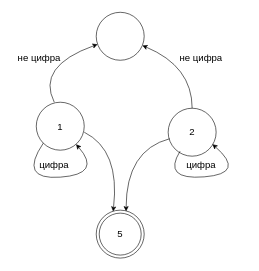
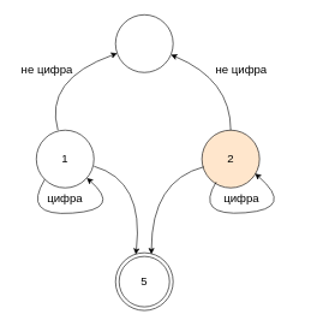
  <mxCell id="0" />
  <mxCell id="1" parent="0" />
- <mxCell id="2" value="2" style="ellipse;whiteSpace=wrap;html=1;aspect=fixed;fontSize=16;" vertex="1" parent="1"><mxGeometry x="280" y="180" width="80" height="80" as="geometry" /></mxCell>
+ <mxCell id="2" value="2" style="ellipse;whiteSpace=wrap;html=1;aspect=fixed;fontSize=16;fillColor=#ffe6cc;" vertex="1" parent="1"><mxGeometry x="280" y="180" width="80" height="80" as="geometry" /></mxCell>
  <mxCell id="3" value="" style="curved=1;endArrow=classic;html=1;rounded=0;entryX=0.623;entryY=0.025;entryDx=0;entryDy=0;exitX=0.03;exitY=0.636;exitDx=0;exitDy=0;exitPerimeter=0;entryPerimeter=0;fontSize=16;" edge="1" parent="1" source="2" target="11"><mxGeometry width="50" height="50" relative="1" as="geometry"><mxPoint x="620" y="320" as="sourcePoint" /><mxPoint x="670" y="270" as="targetPoint" /><Array as="points"><mxPoint x="210" y="250" /></Array></mxGeometry></mxCell>
  <mxCell id="4" value="" style="ellipse;whiteSpace=wrap;html=1;aspect=fixed;" vertex="1" parent="1"><mxGeometry x="160" y="20" width="80" height="80" as="geometry" /></mxCell>
- <mxCell id="5" value="1" style="ellipse;whiteSpace=wrap;html=1;aspect=fixed;fontSize=16;" vertex="1" parent="1"><mxGeometry x="60" y="170" width="80" height="80" as="geometry" /></mxCell>
+ <mxCell id="5" value="1" style="ellipse;whiteSpace=wrap;html=1;aspect=fixed;fontSize=16;" vertex="1" parent="1"><mxGeometry x="50" y="180" width="80" height="80" as="geometry" /></mxCell>
  <mxCell id="6" value="" style="curved=1;endArrow=classic;html=1;rounded=0;exitX=0;exitY=1;exitDx=0;exitDy=0;fontSize=16;" edge="1" parent="1" source="5" target="5"><mxGeometry width="50" height="50" relative="1" as="geometry"><mxPoint x="330" y="320" as="sourcePoint" /><mxPoint x="380" y="270" as="targetPoint" /><Array as="points"><mxPoint x="30" y="300" /><mxPoint x="170" y="290" /></Array></mxGeometry></mxCell>
  <mxCell id="7" value="цифра" style="text;html=1;strokeColor=none;fillColor=none;align=center;verticalAlign=middle;whiteSpace=wrap;rounded=0;fontSize=16;" vertex="1" parent="1"><mxGeometry x="60" y="260" width="60" height="30" as="geometry" /></mxCell>
  <mxCell id="8" value="" style="curved=1;endArrow=classic;html=1;rounded=0;exitX=0.248;exitY=0.914;exitDx=0;exitDy=0;exitPerimeter=0;fontSize=16;" edge="1" parent="1"><mxGeometry width="50" height="50" relative="1" as="geometry"><mxPoint x="299.84" y="251.64" as="sourcePoint" /><mxPoint x="353.746" y="239.995" as="targetPoint" /><Array as="points"><mxPoint x="270" y="300" /><mxPoint x="410" y="289" /></Array></mxGeometry></mxCell>
  <mxCell id="9" value="цифра" style="text;html=1;strokeColor=none;fillColor=none;align=center;verticalAlign=middle;whiteSpace=wrap;rounded=0;fontSize=16;" vertex="1" parent="1"><mxGeometry x="305" y="260" width="60" height="30" as="geometry" /></mxCell>
  <mxCell id="10" value="" style="curved=1;endArrow=classic;html=1;rounded=0;exitX=0.375;exitY=0;exitDx=0;exitDy=0;exitPerimeter=0;fontSize=16;" edge="1" parent="1" source="5" target="4"><mxGeometry width="50" height="50" relative="1" as="geometry"><mxPoint x="352.938" y="197.231" as="sourcePoint" /><mxPoint x="490" y="140" as="targetPoint" /><Array as="points"><mxPoint x="60" y="110" /></Array></mxGeometry></mxCell>
  <mxCell id="11" value="" style="ellipse;whiteSpace=wrap;html=1;aspect=fixed;fontSize=16;" vertex="1" parent="1"><mxGeometry x="160" y="350" width="80" height="80" as="geometry" /></mxCell>
  <mxCell id="12" value="" style="curved=1;endArrow=classic;html=1;rounded=0;fontSize=16;" edge="1" parent="1" source="2" target="4"><mxGeometry width="50" height="50" relative="1" as="geometry"><mxPoint x="280" y="207.81" as="sourcePoint" /><mxPoint x="316.718" y="109.998" as="targetPoint" /><Array as="points"><mxPoint x="320" y="110" /></Array></mxGeometry></mxCell>
  <mxCell id="13" value="" style="curved=1;endArrow=classic;html=1;rounded=0;entryX=0.352;entryY=0.029;entryDx=0;entryDy=0;exitX=1;exitY=0.625;exitDx=0;exitDy=0;entryPerimeter=0;exitPerimeter=0;fontSize=16;" edge="1" parent="1" source="5" target="11"><mxGeometry width="50" height="50" relative="1" as="geometry"><mxPoint x="301.716" y="258.284" as="sourcePoint" /><mxPoint y="370" as="targetPoint" x="230" /><Array as="points"><mxPoint x="200" y="250" /></Array></mxGeometry></mxCell>
  <mxCell id="14" value="не цифра" style="text;html=1;strokeColor=none;fillColor=none;align=center;verticalAlign=middle;whiteSpace=wrap;rounded=0;fontSize=16;" vertex="1" parent="1"><mxGeometry x="20" y="80" width="90" height="30" as="geometry" /></mxCell>
  <mxCell id="15" value="не цифра" style="text;html=1;strokeColor=none;fillColor=none;align=center;verticalAlign=middle;whiteSpace=wrap;rounded=0;fontSize=16;" vertex="1" parent="1"><mxGeometry x="290" y="80" width="90" height="30" as="geometry" /></mxCell>
  <mxCell id="16" value="5" style="ellipse;whiteSpace=wrap;html=1;aspect=fixed;fontSize=16;" vertex="1" parent="1"><mxGeometry x="165" y="355" width="70" height="70" as="geometry" /></mxCell>
